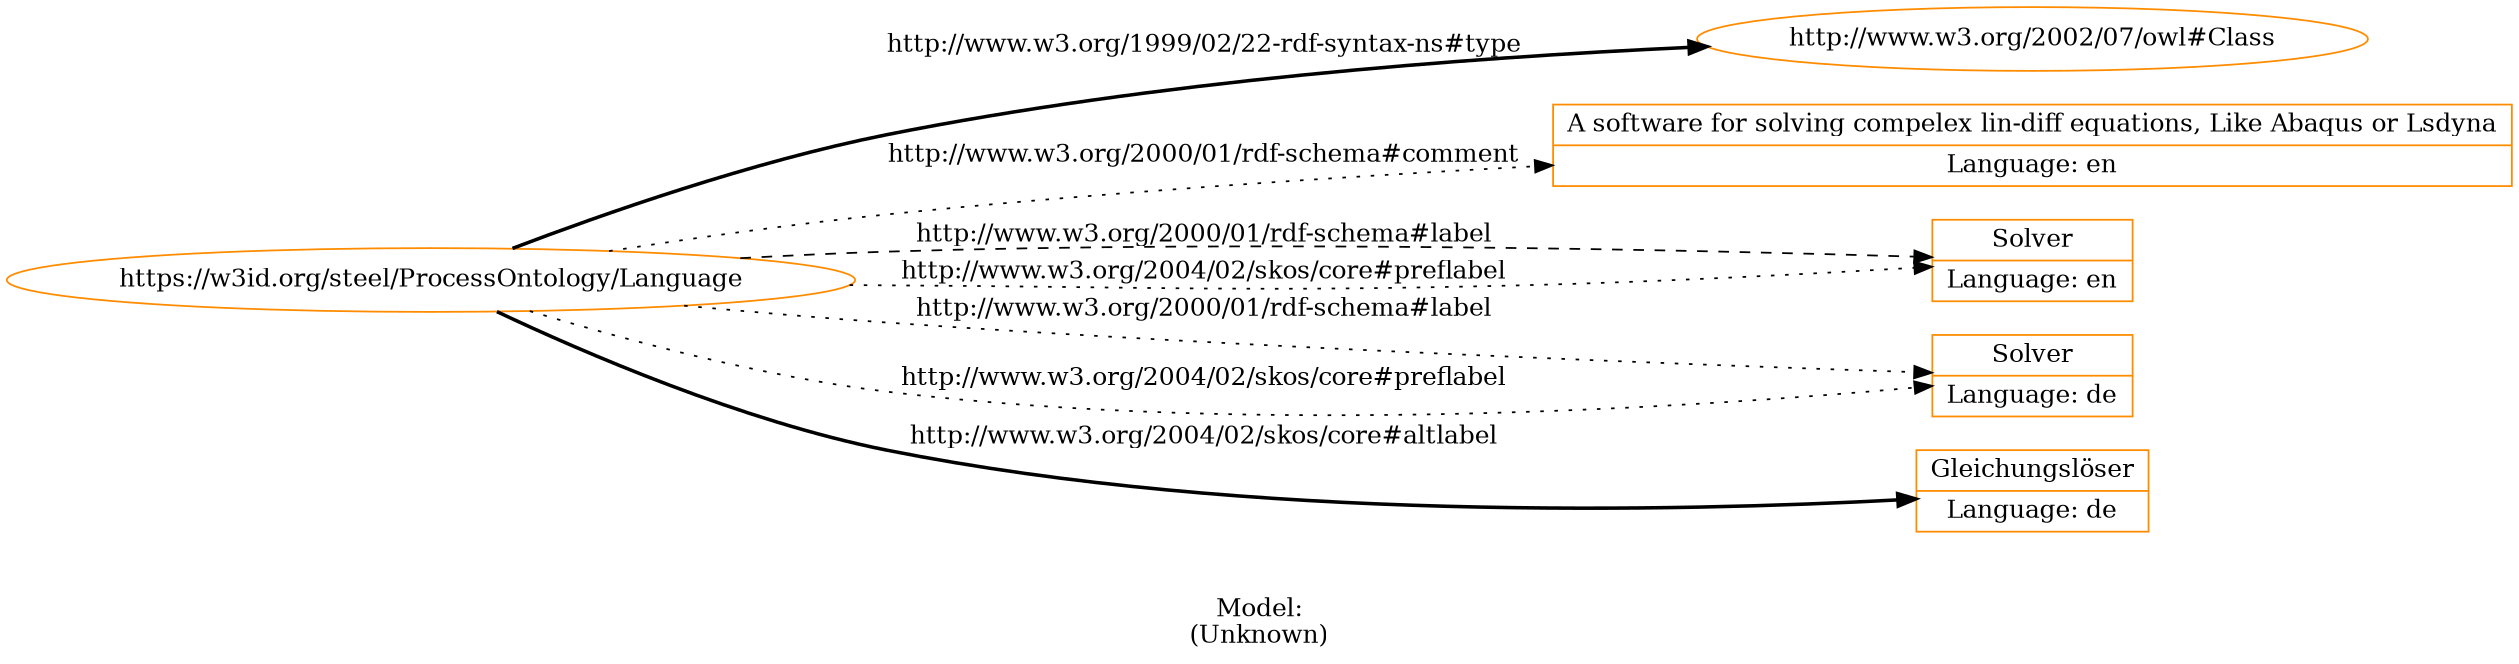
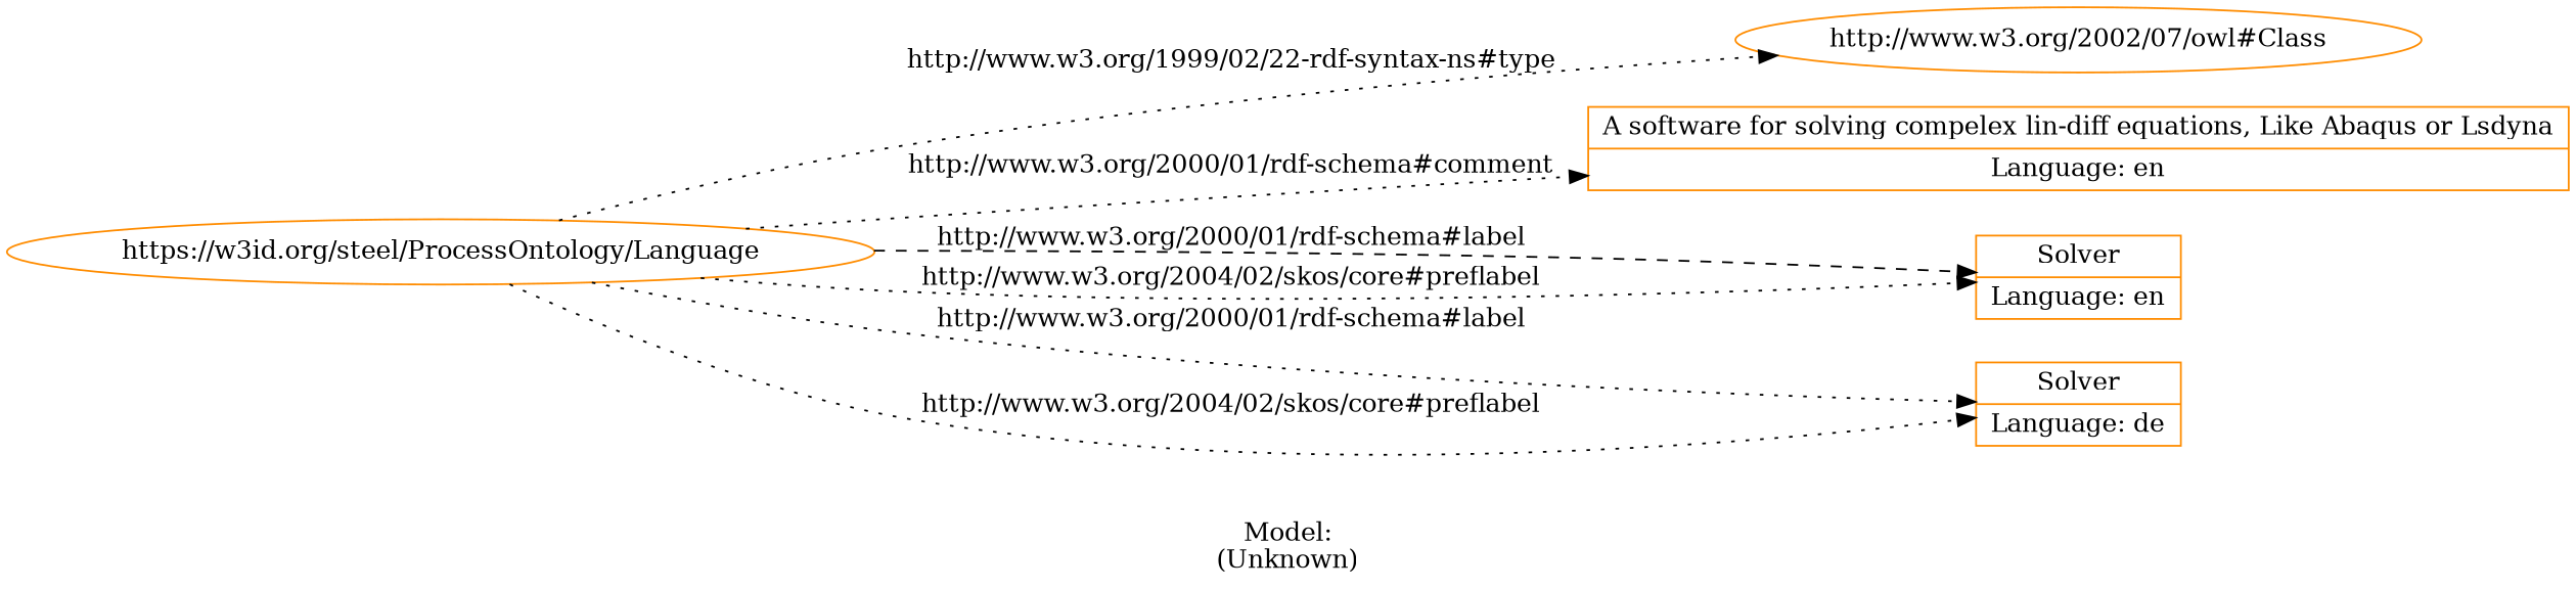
  digraph {
    label="\n\nModel:\n(Unknown)"
    rankdir=LR
    node [color=darkorange shape=record]
    edge [style=dotted]
    n1 [label="https://w3id.org/steel/ProcessOntology/Language" shape=ellipse]
    n2 [label="http://www.w3.org/2002/07/owl#Class" shape=ellipse]
    n3 [label="A software for solving compelex lin-diff equations, Like Abaqus or Lsdyna|Language: en"]
    n4 [label="Solver|Language: en"]
    n5 [label="Solver|Language: de"]
-   n6 [label="Gleichungslöser|Language: de"]
-   n1 -> n2 [label="http://www.w3.org/1999/02/22-rdf-syntax-ns#type" style=bold]
+   n1 -> n2 [label="http://www.w3.org/1999/02/22-rdf-syntax-ns#type"]
    n1 -> n3 [label="http://www.w3.org/2000/01/rdf-schema#comment"]
    n1 -> n4 [label="http://www.w3.org/2000/01/rdf-schema#label" style=dashed]
    n1 -> n4 [label="http://www.w3.org/2004/02/skos/core#preflabel"]
    n1 -> n5 [label="http://www.w3.org/2000/01/rdf-schema#label"]
    n1 -> n5 [label="http://www.w3.org/2004/02/skos/core#preflabel"]
-   n1 -> n6 [label="http://www.w3.org/2004/02/skos/core#altlabel" style=bold]
  }
